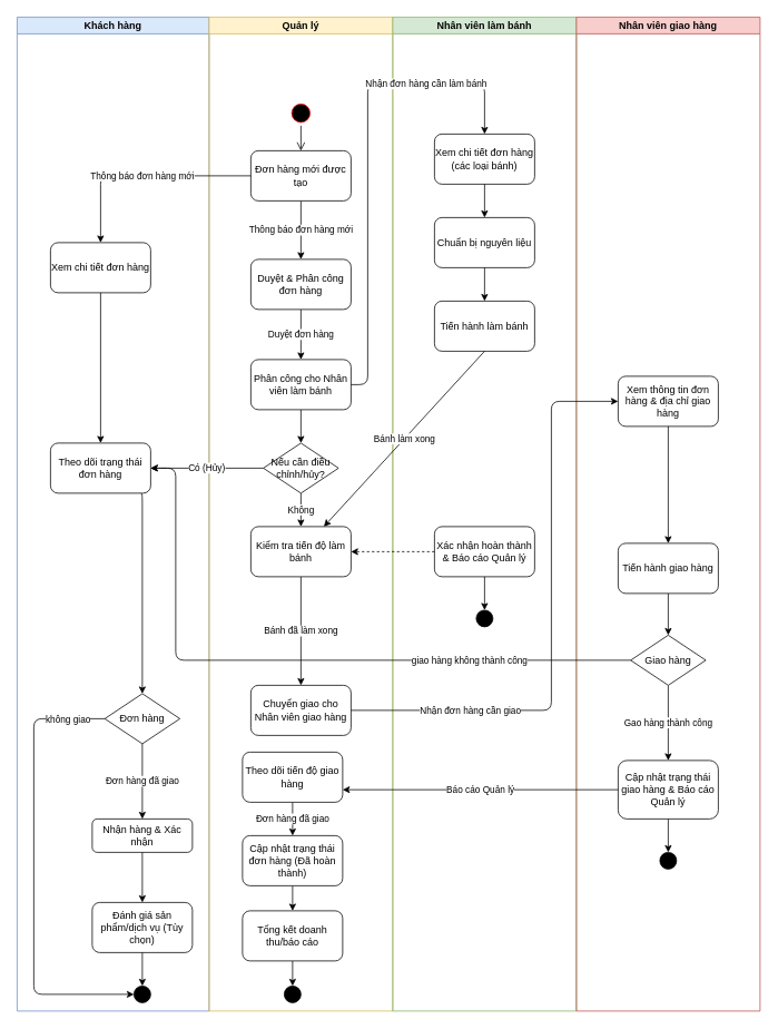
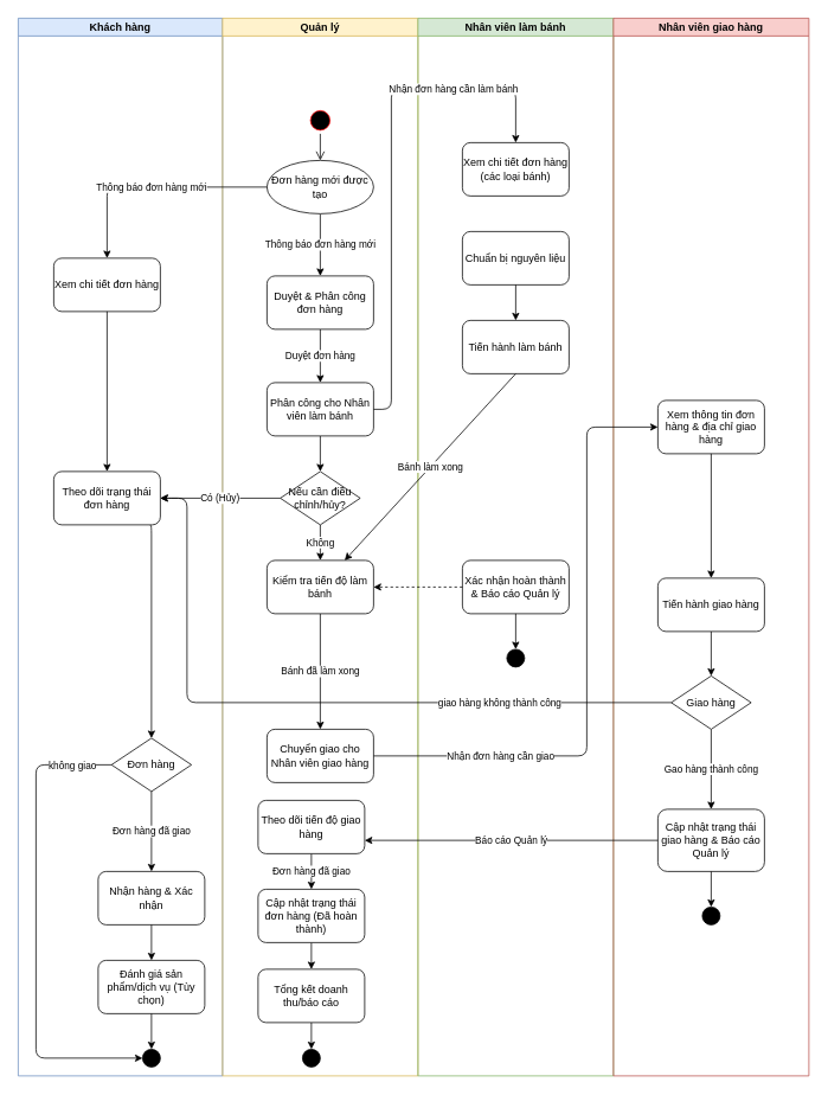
  <mxCell id="0" />
  <mxCell id="1" parent="0" />
  <mxCell id="2" value="Khách hàng" style="swimlane;whiteSpace=wrap;html=1;startSize=20;fillColor=#DAE8FC;strokeColor=#6C8EBF;" parent="1" vertex="1"><mxGeometry x="20" y="20" width="230" height="1190" as="geometry" /></mxCell>
  <mxCell id="3" value="Xem chi tiết đơn hàng" style="rounded=1;whiteSpace=wrap;html=1;" parent="2" vertex="1"><mxGeometry x="40" y="270" width="120" height="60" as="geometry" /></mxCell>
  <mxCell id="4" style="edgeStyle=orthogonalEdgeStyle;rounded=1;orthogonalLoop=1;jettySize=auto;html=1;exitX=0.905;exitY=1.014;exitDx=0;exitDy=0;curved=0;exitPerimeter=0;" edge="1" parent="2" source="5" target="15"><mxGeometry relative="1" as="geometry"><Array as="points"><mxPoint x="150" y="571" /></Array></mxGeometry></mxCell>
  <mxCell id="5" value="Theo dõi trạng thái đơn hàng" style="rounded=1;whiteSpace=wrap;html=1;" parent="2" vertex="1"><mxGeometry x="40" y="510" width="120" height="60" as="geometry" /></mxCell>
- <mxCell id="6" value="Nhận hàng &amp; Xác nhận" style="rounded=1;whiteSpace=wrap;html=1;" parent="2" vertex="1"><mxGeometry x="90" y="960" width="120" height="40" as="geometry" /></mxCell>
+ <mxCell id="6" value="Nhận hàng &amp; Xác nhận" style="rounded=1;whiteSpace=wrap;html=1;" parent="2" vertex="1"><mxGeometry x="90" y="960" width="120" height="60" as="geometry" /></mxCell>
  <mxCell id="7" value="Đánh giá sản phẩm/dịch vụ (Tùy chọn)" style="rounded=1;whiteSpace=wrap;html=1;" parent="2" vertex="1"><mxGeometry x="90" y="1060" width="120" height="60" as="geometry" /></mxCell>
  <mxCell id="8" value="" style="ellipse;whiteSpace=wrap;html=1;fillColor=#000000;strokeColor=#000000;" parent="2" vertex="1"><mxGeometry x="140" y="1160" width="20" height="20" as="geometry" /></mxCell>
  <mxCell id="9" value="" style="endArrow=classic;html=1;exitX=0.5;exitY=1;entryX=0.5;entryY=0;" parent="2" source="3" target="5" edge="1"><mxGeometry width="50" height="50" relative="1" as="geometry"><mxPoint x="110" y="110" as="sourcePoint" /><mxPoint x="110" y="150" as="targetPoint" /></mxGeometry></mxCell>
  <mxCell id="10" value="Đơn hàng đã giao" style="endArrow=classic;html=1;entryX=0.5;entryY=0;exitX=0.5;exitY=1;exitDx=0;exitDy=0;" parent="2" source="15" target="6" edge="1"><mxGeometry width="50" height="50" relative="1" as="geometry"><mxPoint x="90" y="680" as="sourcePoint" /><mxPoint x="110" y="250" as="targetPoint" /></mxGeometry></mxCell>
  <mxCell id="11" value="" style="endArrow=classic;html=1;exitX=0.5;exitY=1;entryX=0.5;entryY=0;" parent="2" source="6" target="7" edge="1"><mxGeometry width="50" height="50" relative="1" as="geometry"><mxPoint x="110" y="510" as="sourcePoint" /><mxPoint x="110" y="550" as="targetPoint" /></mxGeometry></mxCell>
  <mxCell id="12" value="" style="endArrow=classic;html=1;exitX=0.5;exitY=1;entryX=0.5;entryY=0;" parent="2" source="7" target="8" edge="1"><mxGeometry width="50" height="50" relative="1" as="geometry"><mxPoint x="110" y="610" as="sourcePoint" /><mxPoint x="110" y="650" as="targetPoint" /></mxGeometry></mxCell>
  <mxCell id="13" style="edgeStyle=orthogonalEdgeStyle;rounded=1;orthogonalLoop=1;jettySize=auto;html=1;exitX=0;exitY=0.5;exitDx=0;exitDy=0;entryX=0;entryY=0.5;entryDx=0;entryDy=0;curved=0;" edge="1" parent="2" source="15" target="8"><mxGeometry relative="1" as="geometry"><Array as="points"><mxPoint x="20" y="840" /><mxPoint x="20" y="1170" /></Array></mxGeometry></mxCell>
  <mxCell id="14" value="không giao" style="edgeLabel;html=1;align=center;verticalAlign=middle;resizable=0;points=[];" vertex="1" connectable="0" parent="13"><mxGeometry x="-0.83" relative="1" as="geometry"><mxPoint as="offset" /></mxGeometry></mxCell>
  <mxCell id="15" value="Đơn hàng" style="rhombus;whiteSpace=wrap;html=1;align=center;" vertex="1" parent="2"><mxGeometry x="105" y="810" width="90" height="60" as="geometry" /></mxCell>
  <mxCell id="16" value="Quản lý" style="swimlane;whiteSpace=wrap;html=1;startSize=20;fillColor=#FFF2CC;strokeColor=#D6B656;" parent="1" vertex="1"><mxGeometry x="250" y="20" width="220" height="1190" as="geometry" /></mxCell>
  <mxCell id="17" value="Duyệt đơn hàng" style="endArrow=classic;html=1;exitX=0.5;exitY=1;entryX=0.5;entryY=0;" parent="16" source="34" target="33" edge="1"><mxGeometry width="50" height="50" relative="1" as="geometry"><mxPoint x="110" y="110" as="sourcePoint" /><mxPoint x="110" y="150" as="targetPoint" /></mxGeometry></mxCell>
  <mxCell id="18" value="Bánh đã làm xong" style="endArrow=classic;html=1;exitX=0.5;exitY=1;entryX=0.5;entryY=0;" parent="16" source="31" target="30" edge="1"><mxGeometry width="50" height="50" relative="1" as="geometry"><mxPoint x="110" y="410" as="sourcePoint" /><mxPoint x="110" y="450" as="targetPoint" /></mxGeometry></mxCell>
  <mxCell id="19" value="Đơn hàng đã giao" style="endArrow=classic;html=1;exitX=0.5;exitY=1;entryX=0.5;entryY=0;" parent="16" source="29" target="28" edge="1"><mxGeometry width="50" height="50" relative="1" as="geometry"><mxPoint x="110" y="710" as="sourcePoint" /><mxPoint x="110" y="750" as="targetPoint" /></mxGeometry></mxCell>
  <mxCell id="20" value="" style="endArrow=classic;html=1;exitX=0.5;exitY=1;entryX=0.5;entryY=0;" parent="16" source="28" target="27" edge="1"><mxGeometry width="50" height="50" relative="1" as="geometry"><mxPoint x="110" y="810" as="sourcePoint" /><mxPoint x="110" y="850" as="targetPoint" /></mxGeometry></mxCell>
  <mxCell id="21" value="" style="endArrow=classic;html=1;exitX=0.5;exitY=1;entryX=0.5;entryY=0;" parent="16" source="27" target="26" edge="1"><mxGeometry width="50" height="50" relative="1" as="geometry"><mxPoint x="110" y="910" as="sourcePoint" /><mxPoint x="110" y="940" as="targetPoint" /></mxGeometry></mxCell>
  <mxCell id="22" value="" style="endArrow=classic;html=1;exitX=0.5;exitY=1;entryX=0.5;entryY=0;" parent="16" source="33" target="32" edge="1"><mxGeometry width="50" height="50" relative="1" as="geometry"><mxPoint x="110" y="210" as="sourcePoint" /><mxPoint x="110" y="250" as="targetPoint" /></mxGeometry></mxCell>
  <mxCell id="23" value="Không" style="endArrow=classic;html=1;exitX=0.5;exitY=1;entryX=0.5;entryY=0;" parent="16" source="32" target="31" edge="1"><mxGeometry width="50" height="50" relative="1" as="geometry"><mxPoint x="110" y="310" as="sourcePoint" /><mxPoint x="110" y="350" as="targetPoint" /></mxGeometry></mxCell>
  <mxCell id="24" value="Thông báo đơn hàng mới" style="endArrow=classic;html=1;exitX=0.5;exitY=1;entryX=0.5;entryY=0;" parent="16" source="35" target="34" edge="1"><mxGeometry width="50" height="50" relative="1" as="geometry"><mxPoint x="110" y="220" as="sourcePoint" /><mxPoint x="110" y="240" as="targetPoint" /></mxGeometry></mxCell>
  <mxCell id="25" value="" style="edgeStyle=orthogonalEdgeStyle;html=1;verticalAlign=bottom;endArrow=open;endSize=8;strokeColor=light-dark(#000000, #ff9090);rounded=0;entryX=0.5;entryY=0;entryDx=0;entryDy=0;" parent="16" source="36" target="35" edge="1"><mxGeometry relative="1" as="geometry"><mxPoint x="25" y="140" as="targetPoint" /></mxGeometry></mxCell>
  <mxCell id="26" value="" style="ellipse;whiteSpace=wrap;html=1;fillColor=#000000;strokeColor=#000000;" parent="16" vertex="1"><mxGeometry x="90" y="1160" width="20" height="20" as="geometry" /></mxCell>
  <mxCell id="27" value="Tổng kết doanh thu/báo cáo" style="rounded=1;whiteSpace=wrap;html=1;" parent="16" vertex="1"><mxGeometry x="40" y="1070" width="120" height="60" as="geometry" /></mxCell>
  <mxCell id="28" value="Cập nhật trạng thái đơn hàng (Đã hoàn thành)" style="rounded=1;whiteSpace=wrap;html=1;" parent="16" vertex="1"><mxGeometry x="40" y="980" width="120" height="60" as="geometry" /></mxCell>
  <mxCell id="29" value="Theo dõi tiến độ giao hàng" style="rounded=1;whiteSpace=wrap;html=1;" parent="16" vertex="1"><mxGeometry x="40" y="880" width="120" height="60" as="geometry" /></mxCell>
  <mxCell id="30" value="Chuyển giao cho Nhân viên giao hàng" style="rounded=1;whiteSpace=wrap;html=1;" parent="16" vertex="1"><mxGeometry x="50" y="800" width="120" height="60" as="geometry" /></mxCell>
  <mxCell id="31" value="Kiểm tra tiến độ làm bánh" style="rounded=1;whiteSpace=wrap;html=1;" parent="16" vertex="1"><mxGeometry x="50" y="610" width="120" height="60" as="geometry" /></mxCell>
  <mxCell id="32" value="Nếu cần điều chỉnh/hủy?" style="rhombus;whiteSpace=wrap;html=1;align=center;" parent="16" vertex="1"><mxGeometry x="65" y="510" width="90" height="60" as="geometry" /></mxCell>
  <mxCell id="33" value="Phân công cho Nhân viên làm bánh" style="rounded=1;whiteSpace=wrap;html=1;" parent="16" vertex="1"><mxGeometry x="50" y="410" width="120" height="60" as="geometry" /></mxCell>
  <mxCell id="34" value="Duyệt &amp; Phân công đơn hàng" style="rounded=1;whiteSpace=wrap;html=1;" parent="16" vertex="1"><mxGeometry x="50" y="290" width="120" height="60" as="geometry" /></mxCell>
- <mxCell id="35" value="Đơn hàng mới được tạo" style="rounded=1;whiteSpace=wrap;html=1;" parent="16" vertex="1"><mxGeometry x="50" y="160" width="120" height="60" as="geometry" /></mxCell>
+ <mxCell id="35" value="Đơn hàng mới được tạo" style="ellipse;whiteSpace=wrap;html=1;" parent="16" vertex="1"><mxGeometry x="50" y="160" width="120" height="60" as="geometry" /></mxCell>
  <mxCell id="36" value="" style="ellipse;html=1;shape=startState;fillColor=#000000;strokeColor=#ff0000;" parent="16" vertex="1"><mxGeometry x="95" y="100" width="30" height="30" as="geometry" /></mxCell>
  <mxCell id="37" value="Nhân viên làm bánh" style="swimlane;whiteSpace=wrap;html=1;startSize=20;fillColor=#D5E8D4;strokeColor=#82B366;" parent="1" vertex="1"><mxGeometry x="470" y="20" width="220" height="1190" as="geometry" /></mxCell>
  <mxCell id="38" value="Xem chi tiết đơn hàng (các loại bánh)" style="rounded=1;whiteSpace=wrap;html=1;" parent="37" vertex="1"><mxGeometry x="50" y="140" width="120" height="60" as="geometry" /></mxCell>
  <mxCell id="39" value="Chuẩn bị nguyên liệu" style="rounded=1;whiteSpace=wrap;html=1;" parent="37" vertex="1"><mxGeometry x="50" y="240" width="120" height="60" as="geometry" /></mxCell>
  <mxCell id="40" value="Tiến hành làm bánh" style="rounded=1;whiteSpace=wrap;html=1;" parent="37" vertex="1"><mxGeometry x="50" y="340" width="120" height="60" as="geometry" /></mxCell>
  <mxCell id="41" value="Xác nhận hoàn thành &amp; Báo cáo Quản lý" style="rounded=1;whiteSpace=wrap;html=1;" parent="37" vertex="1"><mxGeometry x="50" y="610" width="120" height="60" as="geometry" /></mxCell>
  <mxCell id="42" value="" style="ellipse;whiteSpace=wrap;html=1;fillColor=#000000;strokeColor=#000000;" parent="37" vertex="1"><mxGeometry x="100" y="710" width="20" height="20" as="geometry" /></mxCell>
- <mxCell id="43" value="" style="endArrow=classic;html=1;exitX=0.5;exitY=1;entryX=0.5;entryY=0;" parent="37" source="38" target="39" edge="1"><mxGeometry width="50" height="50" relative="1" as="geometry"><mxPoint x="110" y="110" as="sourcePoint" /><mxPoint x="110" y="150" as="targetPoint" /></mxGeometry></mxCell>
  <mxCell id="44" value="" style="endArrow=classic;html=1;exitX=0.5;exitY=1;entryX=0.5;entryY=0;" parent="37" source="39" target="40" edge="1"><mxGeometry width="50" height="50" relative="1" as="geometry"><mxPoint x="110" y="210" as="sourcePoint" /><mxPoint x="110" y="250" as="targetPoint" /></mxGeometry></mxCell>
  <mxCell id="45" value="Bánh làm xong" style="endArrow=classic;html=1;exitX=0.5;exitY=1;" parent="37" source="40" target="31" edge="1"><mxGeometry width="50" height="50" relative="1" as="geometry"><mxPoint x="110" y="310" as="sourcePoint" /><mxPoint x="110" y="350" as="targetPoint" /></mxGeometry></mxCell>
  <mxCell id="46" value="" style="endArrow=classic;html=1;exitX=0.5;exitY=1;entryX=0.5;entryY=0;" parent="37" source="41" target="42" edge="1"><mxGeometry width="50" height="50" relative="1" as="geometry"><mxPoint x="110" y="410" as="sourcePoint" /><mxPoint x="110" y="450" as="targetPoint" /></mxGeometry></mxCell>
  <mxCell id="47" value="Nhân viên giao hàng" style="swimlane;whiteSpace=wrap;html=1;startSize=20;fillColor=#F8CECC;strokeColor=#B85450;" parent="1" vertex="1"><mxGeometry x="690" y="20" width="220" height="1190" as="geometry" /></mxCell>
  <mxCell id="48" value="Xem thông tin đơn hàng &amp; địa chỉ giao hàng" style="rounded=1;whiteSpace=wrap;html=1;" parent="47" vertex="1"><mxGeometry x="50" y="430" width="120" height="60" as="geometry" /></mxCell>
  <mxCell id="49" style="edgeStyle=orthogonalEdgeStyle;rounded=0;orthogonalLoop=1;jettySize=auto;html=1;exitX=0.5;exitY=1;exitDx=0;exitDy=0;entryX=0.5;entryY=0;entryDx=0;entryDy=0;" edge="1" parent="47" source="50" target="56"><mxGeometry relative="1" as="geometry" /></mxCell>
  <mxCell id="50" value="Tiến hành giao hàng" style="rounded=1;whiteSpace=wrap;html=1;" parent="47" vertex="1"><mxGeometry x="50" y="630" width="120" height="60" as="geometry" /></mxCell>
  <mxCell id="51" value="Cập nhật trạng thái giao hàng &amp; Báo cáo Quản lý" style="rounded=1;whiteSpace=wrap;html=1;" parent="47" vertex="1"><mxGeometry x="50" y="890" width="120" height="70" as="geometry" /></mxCell>
  <mxCell id="52" value="" style="ellipse;whiteSpace=wrap;html=1;fillColor=#000000;strokeColor=#000000;" parent="47" vertex="1"><mxGeometry x="100" y="1000" width="20" height="20" as="geometry" /></mxCell>
  <mxCell id="53" value="" style="endArrow=classic;html=1;exitX=0.5;exitY=1;entryX=0.5;entryY=0;exitDx=0;exitDy=0;" parent="47" source="48" target="50" edge="1"><mxGeometry width="50" height="50" relative="1" as="geometry"><mxPoint x="110" y="590" as="sourcePoint" /><mxPoint x="110" y="250" as="targetPoint" /></mxGeometry></mxCell>
  <mxCell id="54" value="Gao hàng thành công" style="endArrow=classic;html=1;exitX=0.5;exitY=1;entryX=0.5;entryY=0;exitDx=0;exitDy=0;" parent="47" source="56" target="51" edge="1"><mxGeometry width="50" height="50" relative="1" as="geometry"><mxPoint x="110" y="820" as="sourcePoint" /><mxPoint x="110" y="450" as="targetPoint" /></mxGeometry></mxCell>
  <mxCell id="55" value="" style="endArrow=classic;html=1;exitX=0.5;exitY=1;entryX=0.5;entryY=0;" parent="47" source="51" target="52" edge="1"><mxGeometry width="50" height="50" relative="1" as="geometry"><mxPoint x="110" y="520" as="sourcePoint" /><mxPoint x="110" y="550" as="targetPoint" /></mxGeometry></mxCell>
  <mxCell id="56" value="Giao hàng" style="rhombus;whiteSpace=wrap;html=1;align=center;" vertex="1" parent="47"><mxGeometry x="65" y="740" width="90" height="60" as="geometry" /></mxCell>
  <mxCell id="57" value="Thông báo đơn hàng mới" style="endArrow=classic;html=1;exitX=0;exitY=0.5;entryX=0.5;entryY=0;edgeStyle=orthogonalEdgeStyle;exitDx=0;exitDy=0;" parent="1" source="35" target="3" edge="1"><mxGeometry width="50" height="50" relative="1" as="geometry"><mxPoint x="370" y="100" as="sourcePoint" /><mxPoint x="370" y="120" as="targetPoint" /><Array as="points"><mxPoint x="120" y="210" /><mxPoint x="120" y="290" /></Array></mxGeometry></mxCell>
  <mxCell id="58" value="Nhận đơn hàng cần làm bánh" style="endArrow=classic;html=1;exitX=1;exitY=0.5;entryX=0.5;entryY=0;edgeStyle=orthogonalEdgeStyle;exitDx=0;exitDy=0;" parent="1" source="33" target="38" edge="1"><mxGeometry x="0.552" width="50" height="50" relative="1" as="geometry"><mxPoint x="370" y="180" as="sourcePoint" /><mxPoint x="370" y="220" as="targetPoint" /><Array as="points"><mxPoint x="440" y="460" /><mxPoint x="440" y="100" /><mxPoint x="580" y="100" /></Array><mxPoint as="offset" /></mxGeometry></mxCell>
  <mxCell id="59" value="" style="endArrow=classic;html=1;exitX=0;exitY=0.5;entryX=1;entryY=0.5;edgeStyle=orthogonalEdgeStyle;exitDx=0;exitDy=0;entryDx=0;entryDy=0;dashed=1;" parent="1" source="41" target="31" edge="1"><mxGeometry width="50" height="50" relative="1" as="geometry"><mxPoint x="530" y="320" as="sourcePoint" /><mxPoint x="530" y="340" as="targetPoint" /></mxGeometry></mxCell>
  <mxCell id="60" value="Báo cáo Quản lý" style="endArrow=classic;html=1;exitX=0;exitY=0.5;entryX=1;entryY=0.75;edgeStyle=orthogonalEdgeStyle;exitDx=0;exitDy=0;entryDx=0;entryDy=0;" parent="1" source="51" target="29" edge="1"><mxGeometry width="50" height="50" relative="1" as="geometry"><mxPoint x="750" y="420" as="sourcePoint" /><mxPoint x="750" y="440" as="targetPoint" /><Array as="points"><mxPoint x="740" y="945" /></Array></mxGeometry></mxCell>
  <mxCell id="61" value="Có (Hủy)" style="endArrow=classic;html=1;exitX=0;exitY=0.5;entryX=1;entryY=0.5;edgeStyle=orthogonalEdgeStyle;entryDx=0;entryDy=0;" parent="1" source="32" target="5" edge="1"><mxGeometry width="50" height="50" relative="1" as="geometry"><mxPoint x="250" y="250" as="sourcePoint" /><mxPoint x="250" y="250" as="targetPoint" /><Array as="points"><mxPoint x="190" y="560" /><mxPoint x="190" y="560" /></Array></mxGeometry></mxCell>
  <mxCell id="62" value="Nhận đơn hàng cần giao" style="endArrow=classic;html=1;exitX=1;exitY=0.5;entryX=0;entryY=0.5;edgeStyle=orthogonalEdgeStyle;exitDx=0;exitDy=0;entryDx=0;entryDy=0;" parent="1" source="30" target="48" edge="1"><mxGeometry x="-0.586" width="50" height="50" relative="1" as="geometry"><mxPoint x="460" y="855" as="sourcePoint" /><mxPoint x="780" y="485" as="targetPoint" /><Array as="points"><mxPoint x="660" y="850" /><mxPoint x="660" y="480" /></Array><mxPoint as="offset" /></mxGeometry></mxCell>
  <mxCell id="63" style="edgeStyle=orthogonalEdgeStyle;rounded=1;orthogonalLoop=1;jettySize=auto;html=1;exitX=0;exitY=0.5;exitDx=0;exitDy=0;entryX=1;entryY=0.5;entryDx=0;entryDy=0;curved=0;" edge="1" parent="1" source="56" target="5"><mxGeometry relative="1" as="geometry"><Array as="points"><mxPoint x="210" y="790" /><mxPoint x="210" y="560" /></Array></mxGeometry></mxCell>
  <mxCell id="64" value="giao hàng không thành công" style="edgeLabel;html=1;align=center;verticalAlign=middle;resizable=0;points=[];" vertex="1" connectable="0" parent="63"><mxGeometry x="-0.358" relative="1" as="geometry"><mxPoint x="64" as="offset" /></mxGeometry></mxCell>
